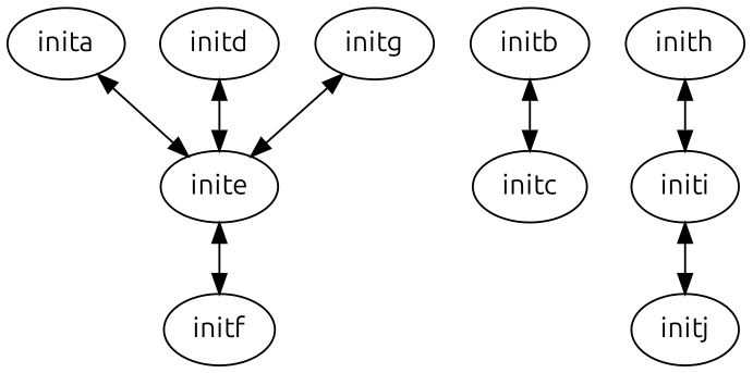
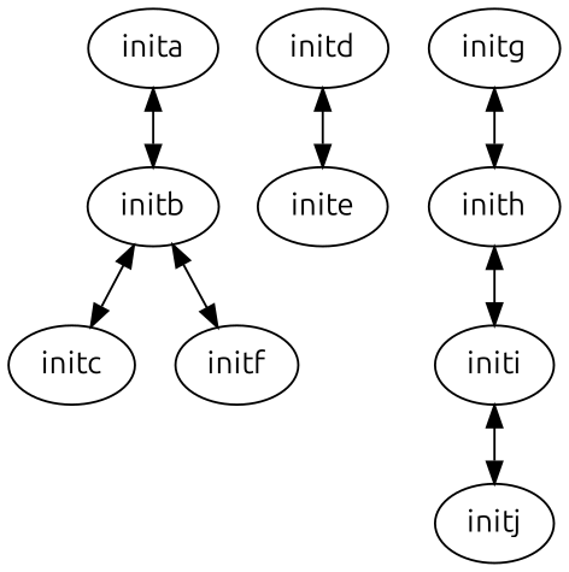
  digraph {
    fontname=Ubuntu
    node [fontname=Ubuntu]
    edge [dir=both fontname=Ubuntu]
    inita
    initb
    initc
    initd
    inite
    initf
    initg
    inith
    initi
    initj
-   inita -> inite
+   inita -> initb
    initb -> initc
    initd -> inite
-   inite -> initf
-   initg -> inite
+   initb -> initf
+   initg -> inith
    inith -> initi
    initi -> initj
  }
